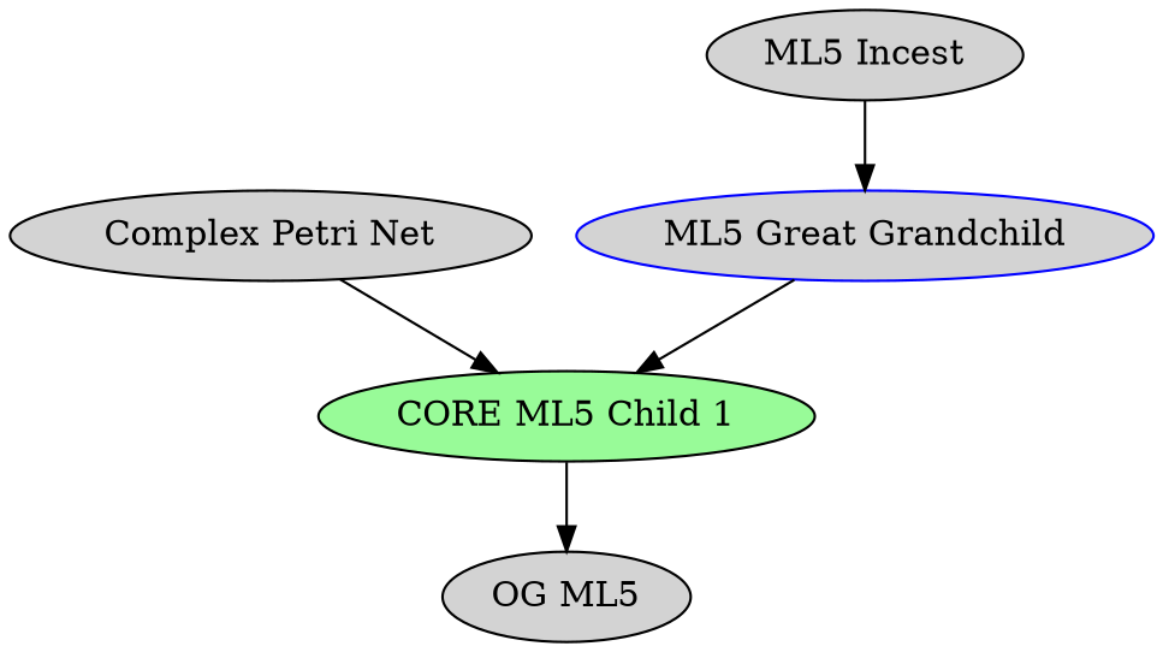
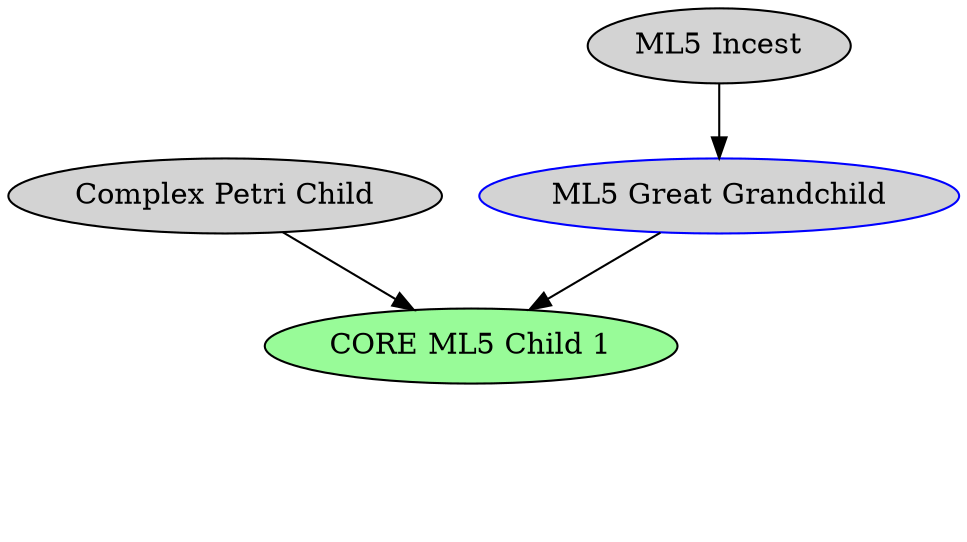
  digraph {
    node [fillcolor=lightgrey style=filled]
    n1 [color=blue label="ML5 Great Grandchild"]
    n2 [fillcolor=palegreen label="CORE ML5 Child 1"]
    n3 [label="ML5 Incest"]
-   n4 [label="OG ML5"]
-   n5 [label="Complex Petri Net"]
+   n5 [label="Complex Petri Child"]
    n1 -> n2
-   n2 -> n4
    n3 -> n1
    n5 -> n2
  }
